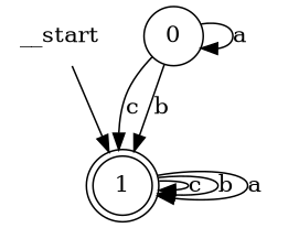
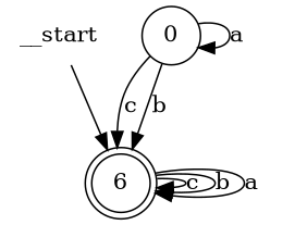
  digraph {
    __start [shape=none]
-   n2 [label=1 shape=doublecircle]
+   n2 [label=6 shape=doublecircle]
    n3 [label=0 shape=circle]
    __start -> n2
    n2 -> n2 [label=c]
    n2 -> n2 [label=b]
    n2 -> n2 [label=a]
    n3 -> n2 [label=c]
    n3 -> n2 [label=b]
    n3 -> n3 [label=a]
  }
